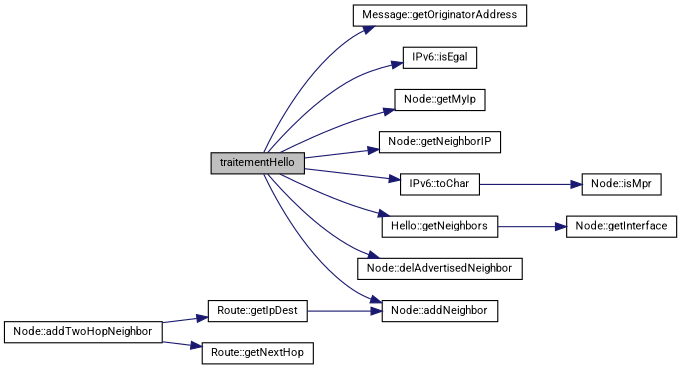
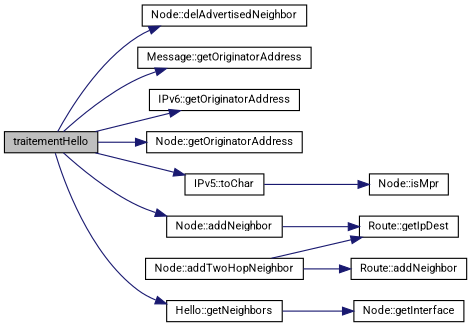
  digraph {
    fontname=Roboto
    rankdir=LR
    node [color=black fillcolor=white fontname=Roboto fontsize=10 shape=record style=filled]
    edge [color=midnightblue fontname=Roboto fontsize=10 labelfontname=Helvetica labelfontsize=10 style=solid]
    n1 [fillcolor=grey75 fontcolor=black height=0.2 label=traitementHello width=0.4]
    n2 [height=0.2 label="Message::getOriginatorAddress" width=0.4]
-   n3 [height=0.2 label="IPv6::isEgal" width=0.4]
-   n4 [height=0.2 label="Node::getMyIp" width=0.4]
-   n5 [height=0.2 label="Node::getNeighborIP" width=0.4]
-   n6 [height=0.2 label="IPv6::toChar" width=0.4]
+   n3 [height=0.2 label="IPv6::getOriginatorAddress" width=0.4]
+   n4 [height=0.2 label="Node::getOriginatorAddress" width=0.4]
+   n6 [height=0.2 label="IPv5::toChar" width=0.4]
    n7 [height=0.2 label="Node::addNeighbor" width=0.4]
    n8 [height=0.2 label="Hello::getNeighbors" width=0.4]
    n9 [height=0.2 label="Node::delAdvertisedNeighbor" width=0.4]
    n10 [height=0.2 label="Node::isMpr" width=0.4]
    n11 [height=0.2 label="Route::getIpDest" width=0.4]
    n12 [height=0.2 label="Node::getInterface" width=0.4]
    n13 [height=0.2 label="Node::addTwoHopNeighbor" width=0.4]
-   n14 [height=0.2 label="Route::getNextHop" width=0.4]
+   n14 [height=0.2 label="Route::addNeighbor" width=0.4]
    n1 -> n2
    n1 -> n3
    n1 -> n4
-   n1 -> n5
    n1 -> n6
    n1 -> n7
    n1 -> n8
    n1 -> n9
    n6 -> n10
-   n11 -> n7
+   n7 -> n11
    n8 -> n12
    n13 -> n11
    n13 -> n14
  }
